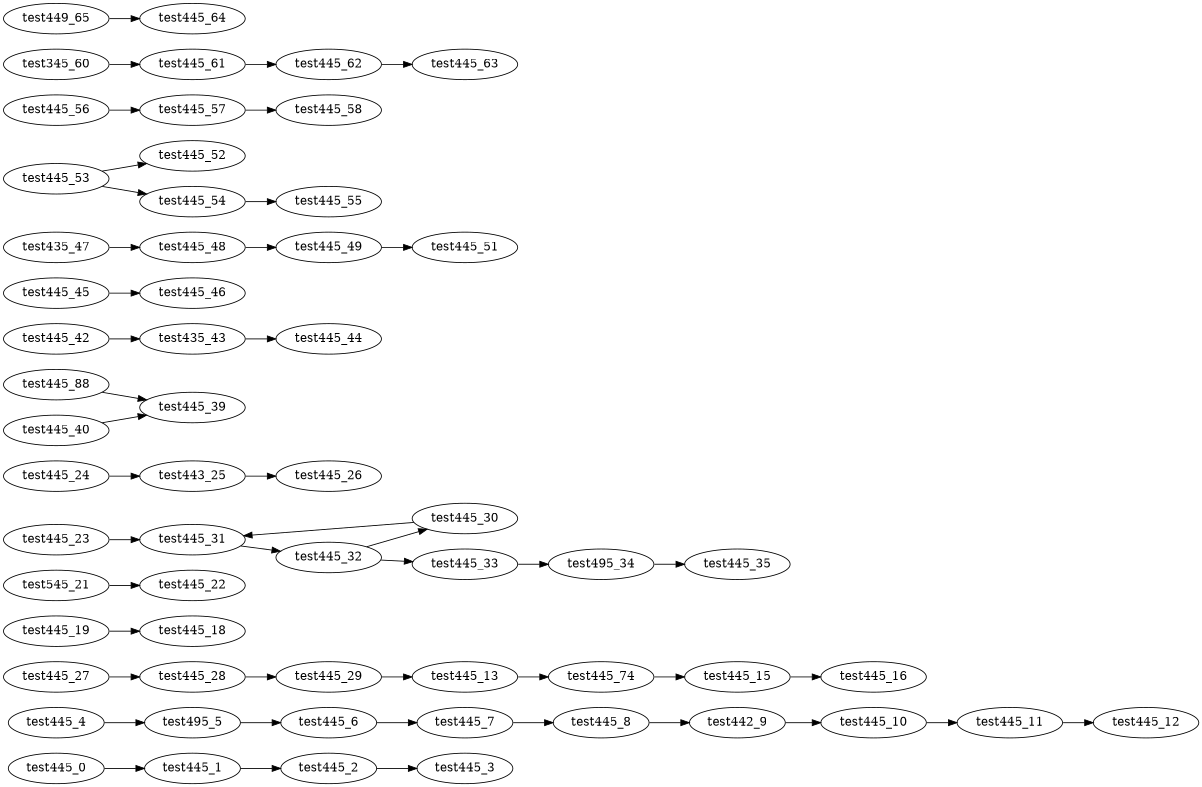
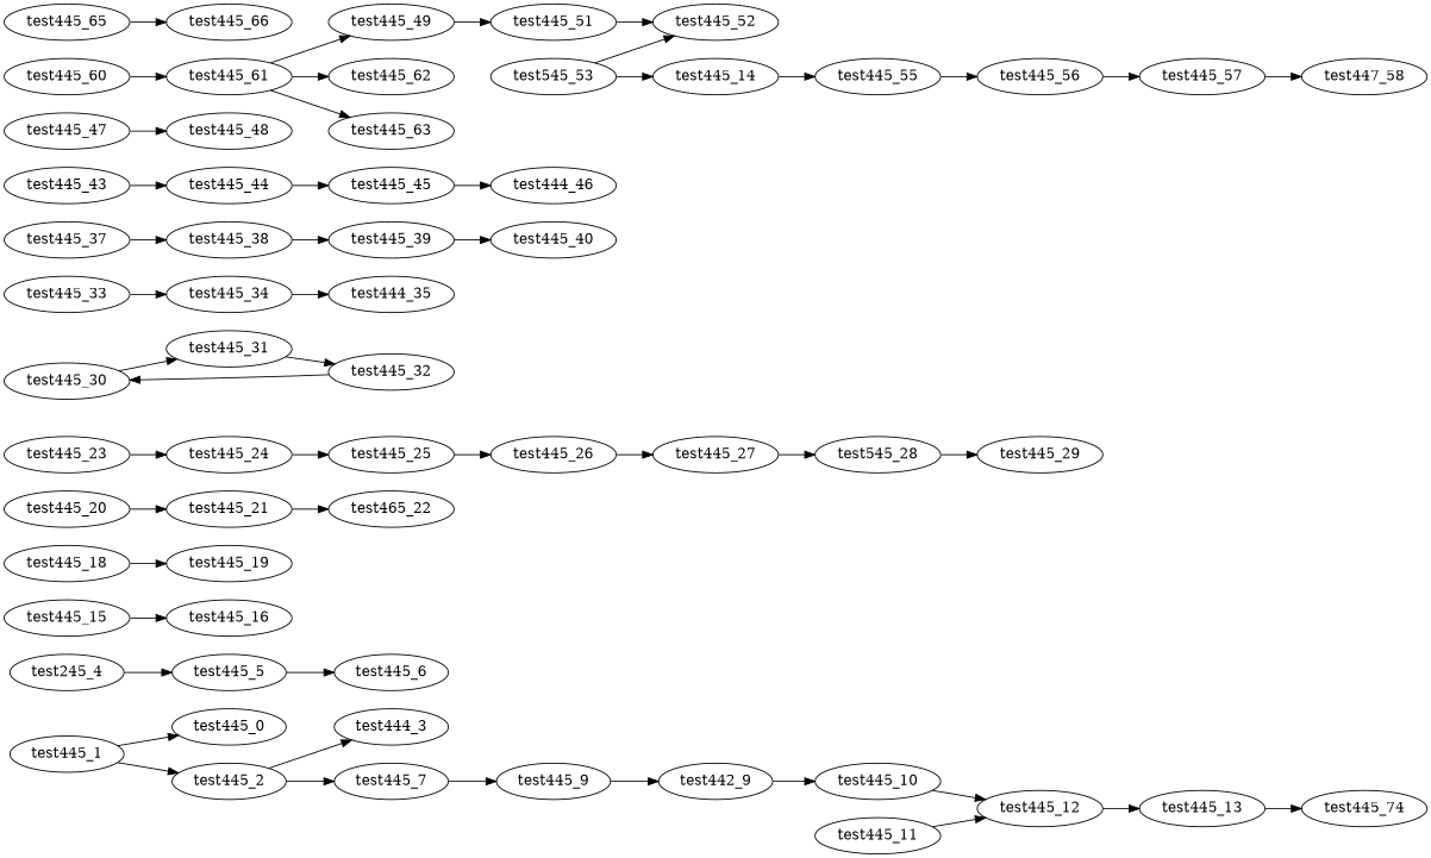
  digraph {
    rankdir=LR
    test445_0
    test445_1
    test445_2
-   test445_3
-   test445_4
-   test445_5 [label=test495_5]
+   test445_3 [label=test444_3]
+   test445_4 [label=test245_4]
+   test445_5
    test445_6
    test445_7
-   test445_8
+   test445_8 [label=test445_9]
    n10 [label=test442_9]
    test445_10
    test445_11
    test445_12
    test445_13
    n15 [label=test445_74]
    test445_15
    test445_16
    test445_18
    test445_19
-   test445_21 [label=test545_21]
-   test445_22
+   test445_20
+   test445_21
+   test445_22 [label=test465_22]
    test445_23
    test445_24
-   test445_25 [label=test443_25]
+   test445_25
    test445_26
    test445_27
-   test445_28
+   test445_28 [label=test545_28]
    test445_29
    test445_30
    test445_31
    test445_32
    test445_33
-   test445_34 [label=test495_34]
-   test445_35
-   test445_38 [label=test445_88]
+   test445_34
+   test445_35 [label=test444_35]
+   test445_37
+   test445_38
    test445_39
    test445_40
-   test445_42
-   test445_43 [label=test435_43]
+   test445_43
    test445_44
    test445_45
-   test445_46
-   test445_47 [label=test435_47]
+   test445_46 [label=test444_46]
+   test445_47
    test445_48
    test445_49
    test445_51
    test445_52
-   test445_53
-   test445_54
+   test445_53 [label=test545_53]
+   test445_54 [label=test445_14]
    test445_55
    test445_56
    test445_57
-   test445_58
-   test445_60 [label=test345_60]
+   test445_58 [label=test447_58]
+   test445_60
    test445_61
    test445_62
    test445_63
-   test445_65 [label=test449_65]
-   test445_66 [label=test445_64]
-   test445_0 -> test445_1
+   test445_65
+   test445_66
+   test445_1 -> test445_0
    test445_1 -> test445_2
    test445_2 -> test445_3
    test445_4 -> test445_5
    test445_5 -> test445_6
-   test445_6 -> test445_7
+   test445_2 -> test445_7
    test445_7 -> test445_8
    test445_8 -> n10
    n10 -> test445_10
-   test445_10 -> test445_11
+   test445_10 -> test445_12
    test445_11 -> test445_12
-   test445_29 -> test445_13
+   test445_12 -> test445_13
    test445_13 -> n15
-   n15 -> test445_15
    test445_15 -> test445_16
-   test445_19 -> test445_18
+   test445_18 -> test445_19
+   test445_20 -> test445_21
    test445_21 -> test445_22
-   test445_23 -> test445_31
+   test445_23 -> test445_24
    test445_24 -> test445_25
    test445_25 -> test445_26
+   test445_26 -> test445_27
    test445_27 -> test445_28
    test445_28 -> test445_29
    test445_30 -> test445_31
    test445_31 -> test445_32
    test445_32 -> test445_30
-   test445_32 -> test445_33
    test445_33 -> test445_34
    test445_34 -> test445_35
+   test445_37 -> test445_38
    test445_38 -> test445_39
-   test445_40 -> test445_39
-   test445_42 -> test445_43
+   test445_39 -> test445_40
    test445_43 -> test445_44
+   test445_44 -> test445_45
    test445_45 -> test445_46
    test445_47 -> test445_48
-   test445_48 -> test445_49
+   test445_61 -> test445_49
    test445_49 -> test445_51
+   test445_51 -> test445_52
    test445_53 -> test445_52
    test445_53 -> test445_54
    test445_54 -> test445_55
+   test445_55 -> test445_56
    test445_56 -> test445_57
    test445_57 -> test445_58
    test445_60 -> test445_61
    test445_61 -> test445_62
-   test445_62 -> test445_63
+   test445_61 -> test445_63
    test445_65 -> test445_66
  }
